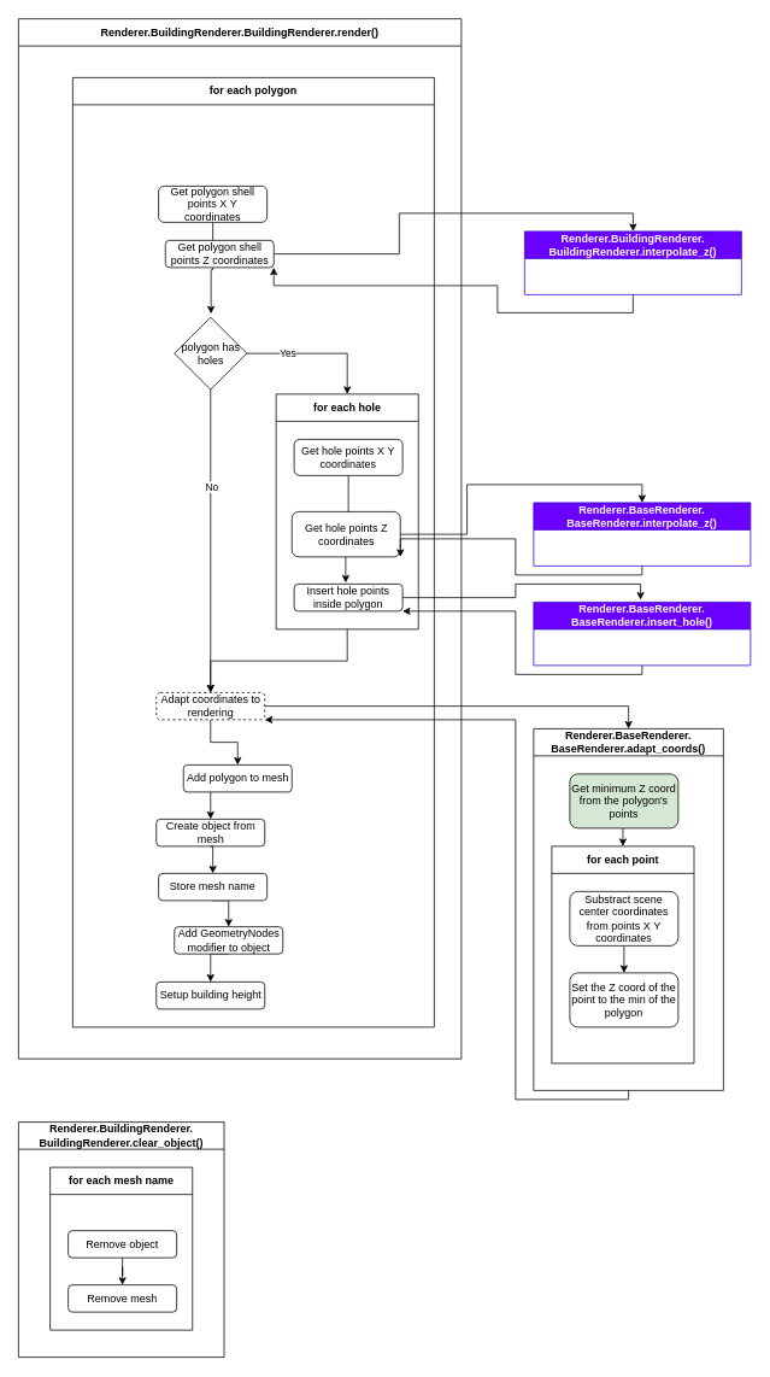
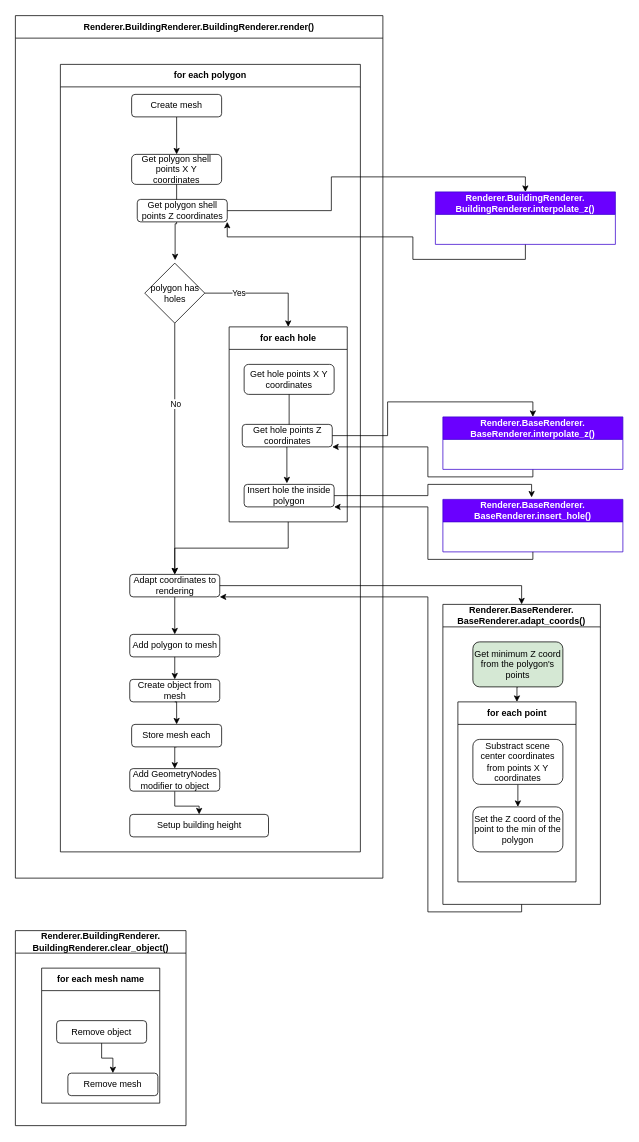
  <mxCell id="0" />
  <mxCell id="1" parent="0" />
  <mxCell id="2" value="Renderer.BuildingRenderer.BuildingRenderer.render()" style="swimlane;whiteSpace=wrap;html=1;startSize=30;" parent="1" vertex="1"><mxGeometry x="20" y="20" width="490" height="1150" as="geometry"><mxRectangle x="80" y="890" width="250" height="30" as="alternateBounds" /></mxGeometry></mxCell>
  <mxCell id="3" value="for each polygon" style="swimlane;whiteSpace=wrap;html=1;startSize=30;" parent="2" vertex="1"><mxGeometry x="60" y="65" width="400" height="1050" as="geometry" /></mxCell>
+ <mxCell id="4" style="edgeStyle=orthogonalEdgeStyle;rounded=0;orthogonalLoop=1;jettySize=auto;html=1;exitX=0.5;exitY=1;exitDx=0;exitDy=0;entryX=0.5;entryY=0;entryDx=0;entryDy=0;" parent="3" source="5" target="6" edge="1"><mxGeometry relative="1" as="geometry"><mxPoint x="150" y="120" as="targetPoint" /></mxGeometry></mxCell>
+ <mxCell id="5" value="Create mesh" style="rounded=1;whiteSpace=wrap;html=1;fontSize=12;glass=0;strokeWidth=1;shadow=0;" parent="3" vertex="1"><mxGeometry x="95" y="40" width="120" height="30" as="geometry" /></mxCell>
  <mxCell id="6" value="Get polygon shell points X Y coordinates" style="rounded=1;whiteSpace=wrap;html=1;fontSize=12;glass=0;strokeWidth=1;shadow=0;" parent="3" vertex="1"><mxGeometry x="95" y="120" width="120" height="40" as="geometry" /></mxCell>
  <mxCell id="7" value="polygon has holes" style="rhombus;whiteSpace=wrap;html=1;" parent="3" vertex="1"><mxGeometry x="112.5" y="265" width="80" height="80" as="geometry" /></mxCell>
  <mxCell id="8" style="edgeStyle=orthogonalEdgeStyle;rounded=0;orthogonalLoop=1;jettySize=auto;html=1;exitX=1;exitY=0.5;exitDx=0;exitDy=0;entryX=0.5;entryY=0;entryDx=0;entryDy=0;" parent="3" source="7" target="15" edge="1"><mxGeometry relative="1" as="geometry"><mxPoint x="292" y="350" as="targetPoint" /></mxGeometry></mxCell>
  <mxCell id="9" value="Yes" style="edgeLabel;html=1;align=center;verticalAlign=middle;resizable=0;points=[];" parent="8" vertex="1" connectable="0"><mxGeometry x="-0.421" y="1" relative="1" as="geometry"><mxPoint as="offset" /></mxGeometry></mxCell>
  <mxCell id="10" style="edgeStyle=orthogonalEdgeStyle;rounded=0;orthogonalLoop=1;jettySize=auto;html=1;exitX=0.5;exitY=1;exitDx=0;exitDy=0;entryX=0.5;entryY=0;entryDx=0;entryDy=0;" parent="3" source="7" target="21" edge="1"><mxGeometry relative="1" as="geometry"><mxPoint x="153" y="670" as="targetPoint" /></mxGeometry></mxCell>
  <mxCell id="11" value="No" style="edgeLabel;html=1;align=center;verticalAlign=middle;resizable=0;points=[];" parent="10" vertex="1" connectable="0"><mxGeometry x="-0.363" y="1" relative="1" as="geometry"><mxPoint as="offset" /></mxGeometry></mxCell>
  <mxCell id="12" style="edgeStyle=orthogonalEdgeStyle;rounded=0;orthogonalLoop=1;jettySize=auto;html=1;exitX=0.5;exitY=1;exitDx=0;exitDy=0;entryX=0.506;entryY=-0.049;entryDx=0;entryDy=0;entryPerimeter=0;" parent="3" source="6" target="7" edge="1"><mxGeometry relative="1" as="geometry" /></mxCell>
  <mxCell id="13" value="Get polygon shell points Z coordinates" style="rounded=1;whiteSpace=wrap;html=1;fontSize=12;glass=0;strokeWidth=1;shadow=0;" parent="3" vertex="1"><mxGeometry x="102.5" y="180" width="120" height="30" as="geometry" /></mxCell>
  <mxCell id="14" style="edgeStyle=orthogonalEdgeStyle;rounded=0;orthogonalLoop=1;jettySize=auto;html=1;exitX=0.5;exitY=1;exitDx=0;exitDy=0;entryX=0.5;entryY=0;entryDx=0;entryDy=0;" parent="3" source="15" target="21" edge="1"><mxGeometry relative="1" as="geometry" /></mxCell>
  <mxCell id="15" value="for each hole" style="swimlane;whiteSpace=wrap;html=1;startSize=30;" parent="3" vertex="1"><mxGeometry x="225" y="350" width="157.5" height="260" as="geometry" /></mxCell>
  <mxCell id="16" value="Get hole points X Y coordinates" style="rounded=1;whiteSpace=wrap;html=1;fontSize=12;glass=0;strokeWidth=1;shadow=0;" parent="15" vertex="1"><mxGeometry x="20" y="50" width="120" height="40" as="geometry" /></mxCell>
  <mxCell id="17" style="edgeStyle=orthogonalEdgeStyle;rounded=0;orthogonalLoop=1;jettySize=auto;html=1;exitX=0.5;exitY=1;exitDx=0;exitDy=0;entryX=0.475;entryY=-0.047;entryDx=0;entryDy=0;entryPerimeter=0;" parent="15" source="16" target="19" edge="1"><mxGeometry relative="1" as="geometry"><mxPoint x="78" y="191" as="targetPoint" /></mxGeometry></mxCell>
- <mxCell id="18" value="Get hole points Z coordinates" style="rounded=1;whiteSpace=wrap;html=1;fontSize=12;glass=0;strokeWidth=1;shadow=0;" parent="15" vertex="1"><mxGeometry x="17.5" y="130" width="120" height="50" as="geometry" /></mxCell>
- <mxCell id="19" value="Insert hole points inside polygon" style="rounded=1;whiteSpace=wrap;html=1;fontSize=12;glass=0;strokeWidth=1;shadow=0;" parent="15" vertex="1"><mxGeometry x="20" y="210" width="120" height="30" as="geometry" /></mxCell>
+ <mxCell id="18" value="Get hole points Z coordinates" style="rounded=1;whiteSpace=wrap;html=1;fontSize=12;glass=0;strokeWidth=1;shadow=0;" parent="15" vertex="1"><mxGeometry x="17.5" y="130" width="120" height="30" as="geometry" /></mxCell>
+ <mxCell id="19" value="Insert hole the inside polygon" style="rounded=1;whiteSpace=wrap;html=1;fontSize=12;glass=0;strokeWidth=1;shadow=0;" parent="15" vertex="1"><mxGeometry x="20" y="210" width="120" height="30" as="geometry" /></mxCell>
  <mxCell id="20" style="edgeStyle=orthogonalEdgeStyle;rounded=0;orthogonalLoop=1;jettySize=auto;html=1;exitX=0.5;exitY=1;exitDx=0;exitDy=0;" parent="3" source="21" target="22" edge="1"><mxGeometry relative="1" as="geometry" /></mxCell>
- <mxCell id="21" value="Adapt coordinates to rendering" style="rounded=1;whiteSpace=wrap;html=1;fontSize=12;glass=0;strokeWidth=1;shadow=0;dashed=1;" parent="3" vertex="1"><mxGeometry x="92.5" y="680" width="120" height="30" as="geometry" /></mxCell>
- <mxCell id="22" value="Add polygon to mesh" style="rounded=1;whiteSpace=wrap;html=1;fontSize=12;glass=0;strokeWidth=1;shadow=0;" parent="3" vertex="1"><mxGeometry x="122.5" y="760" width="120" height="30" as="geometry" /></mxCell>
+ <mxCell id="21" value="Adapt coordinates to rendering" style="rounded=1;whiteSpace=wrap;html=1;fontSize=12;glass=0;strokeWidth=1;shadow=0;" parent="3" vertex="1"><mxGeometry x="92.5" y="680" width="120" height="30" as="geometry" /></mxCell>
+ <mxCell id="22" value="Add polygon to mesh" style="rounded=1;whiteSpace=wrap;html=1;fontSize=12;glass=0;strokeWidth=1;shadow=0;" parent="3" vertex="1"><mxGeometry x="92.5" y="760" width="120" height="30" as="geometry" /></mxCell>
  <mxCell id="23" style="edgeStyle=orthogonalEdgeStyle;rounded=0;orthogonalLoop=1;jettySize=auto;html=1;exitX=0.5;exitY=1;exitDx=0;exitDy=0;entryX=1;entryY=1;entryDx=0;entryDy=0;" parent="3" source="24" target="13" edge="1"><mxGeometry relative="1" as="geometry"><Array as="points"><mxPoint x="620" y="260" /><mxPoint x="470" y="260" /><mxPoint x="470" y="230" /></Array></mxGeometry></mxCell>
  <mxCell id="24" value="Renderer.BuildingRenderer.&lt;br&gt;BuildingRenderer.interpolate_z()" style="swimlane;whiteSpace=wrap;html=1;startSize=30;fillColor=#6a00ff;fontColor=#ffffff;strokeColor=#3700CC;" parent="3" vertex="1"><mxGeometry x="500" y="170" width="240" height="70" as="geometry"><mxRectangle x="80" y="890" width="250" height="30" as="alternateBounds" /></mxGeometry></mxCell>
  <mxCell id="25" style="edgeStyle=orthogonalEdgeStyle;rounded=0;orthogonalLoop=1;jettySize=auto;html=1;exitX=1;exitY=0.5;exitDx=0;exitDy=0;entryX=0.5;entryY=0;entryDx=0;entryDy=0;" parent="3" source="13" target="24" edge="1"><mxGeometry relative="1" as="geometry" /></mxCell>
  <mxCell id="26" style="edgeStyle=orthogonalEdgeStyle;rounded=0;orthogonalLoop=1;jettySize=auto;html=1;exitX=0.5;exitY=1;exitDx=0;exitDy=0;entryX=1;entryY=1;entryDx=0;entryDy=0;" parent="3" source="27" target="18" edge="1"><mxGeometry relative="1" as="geometry"><Array as="points"><mxPoint x="630" y="550" /><mxPoint x="490" y="550" /><mxPoint x="490" y="510" /></Array></mxGeometry></mxCell>
  <mxCell id="27" value="Renderer.BaseRenderer. BaseRenderer.interpolate_z()" style="swimlane;whiteSpace=wrap;html=1;startSize=30;fillColor=#6a00ff;fontColor=#ffffff;strokeColor=#3700CC;" parent="3" vertex="1"><mxGeometry x="510" y="470" width="240" height="70" as="geometry"><mxRectangle x="80" y="890" width="250" height="30" as="alternateBounds" /></mxGeometry></mxCell>
  <mxCell id="28" style="edgeStyle=orthogonalEdgeStyle;rounded=0;orthogonalLoop=1;jettySize=auto;html=1;exitX=1;exitY=0.5;exitDx=0;exitDy=0;entryX=0.5;entryY=0;entryDx=0;entryDy=0;" parent="3" source="18" target="27" edge="1"><mxGeometry relative="1" as="geometry" /></mxCell>
  <mxCell id="29" style="edgeStyle=orthogonalEdgeStyle;rounded=0;orthogonalLoop=1;jettySize=auto;html=1;entryX=0.5;entryY=0;entryDx=0;entryDy=0;" parent="3" target="30" edge="1"><mxGeometry relative="1" as="geometry"><mxPoint x="152.5" y="790" as="sourcePoint" /></mxGeometry></mxCell>
  <mxCell id="30" value="Create object from mesh" style="rounded=1;whiteSpace=wrap;html=1;fontSize=12;glass=0;strokeWidth=1;shadow=0;" parent="3" vertex="1"><mxGeometry x="92.5" y="820" width="120" height="30" as="geometry" /></mxCell>
  <mxCell id="31" style="edgeStyle=orthogonalEdgeStyle;rounded=0;orthogonalLoop=1;jettySize=auto;html=1;exitX=0.5;exitY=1;exitDx=0;exitDy=0;entryX=0.5;entryY=0;entryDx=0;entryDy=0;" parent="3" source="32" target="35" edge="1"><mxGeometry relative="1" as="geometry" /></mxCell>
- <mxCell id="32" value="Store mesh name" style="rounded=1;whiteSpace=wrap;html=1;fontSize=12;glass=0;strokeWidth=1;shadow=0;" parent="3" vertex="1"><mxGeometry x="95" y="880" width="120" height="30" as="geometry" /></mxCell>
+ <mxCell id="32" value="Store mesh each" style="rounded=1;whiteSpace=wrap;html=1;fontSize=12;glass=0;strokeWidth=1;shadow=0;" parent="3" vertex="1"><mxGeometry x="95" y="880" width="120" height="30" as="geometry" /></mxCell>
  <mxCell id="33" style="edgeStyle=orthogonalEdgeStyle;rounded=0;orthogonalLoop=1;jettySize=auto;html=1;exitX=0.5;exitY=1;exitDx=0;exitDy=0;entryX=0.5;entryY=0;entryDx=0;entryDy=0;" parent="3" source="30" target="32" edge="1"><mxGeometry relative="1" as="geometry" /></mxCell>
  <mxCell id="34" style="edgeStyle=orthogonalEdgeStyle;rounded=0;orthogonalLoop=1;jettySize=auto;html=1;exitX=0.5;exitY=1;exitDx=0;exitDy=0;entryX=0.5;entryY=0;entryDx=0;entryDy=0;" parent="3" source="35" target="36" edge="1"><mxGeometry relative="1" as="geometry" /></mxCell>
- <mxCell id="35" value="Add GeometryNodes modifier to object" style="rounded=1;whiteSpace=wrap;html=1;fontSize=12;glass=0;strokeWidth=1;shadow=0;" parent="3" vertex="1"><mxGeometry x="112.5" y="939" width="120" height="30" as="geometry" /></mxCell>
- <mxCell id="36" value="Setup building height" style="rounded=1;whiteSpace=wrap;html=1;fontSize=12;glass=0;strokeWidth=1;shadow=0;" parent="3" vertex="1"><mxGeometry x="92.5" y="1000" width="120" height="30" as="geometry" /></mxCell>
+ <mxCell id="35" value="Add GeometryNodes modifier to object" style="rounded=1;whiteSpace=wrap;html=1;fontSize=12;glass=0;strokeWidth=1;shadow=0;" parent="3" vertex="1"><mxGeometry x="92.5" y="939" width="120" height="30" as="geometry" /></mxCell>
+ <mxCell id="36" value="Setup building height" style="rounded=1;whiteSpace=wrap;html=1;fontSize=12;glass=0;strokeWidth=1;shadow=0;" parent="3" vertex="1"><mxGeometry x="92.5" y="1000" width="185" height="30" as="geometry" /></mxCell>
  <mxCell id="37" value="Renderer.BaseRenderer.&lt;br&gt;BaseRenderer.adapt_coords()" style="swimlane;whiteSpace=wrap;html=1;startSize=30;" parent="2" vertex="1"><mxGeometry x="570" y="785" width="210" height="400" as="geometry"><mxRectangle x="80" y="890" width="250" height="30" as="alternateBounds" /></mxGeometry></mxCell>
  <mxCell id="38" value="for each point" style="swimlane;whiteSpace=wrap;html=1;startSize=30;" parent="37" vertex="1"><mxGeometry x="20" y="130" width="157.5" height="240" as="geometry" /></mxCell>
  <mxCell id="39" style="edgeStyle=orthogonalEdgeStyle;rounded=0;orthogonalLoop=1;jettySize=auto;html=1;exitX=0.5;exitY=1;exitDx=0;exitDy=0;entryX=0.5;entryY=0;entryDx=0;entryDy=0;" parent="38" source="40" target="41" edge="1"><mxGeometry relative="1" as="geometry" /></mxCell>
  <mxCell id="40" value="Substract scene center coordinates from points X Y coordinates" style="rounded=1;whiteSpace=wrap;html=1;fontSize=12;glass=0;strokeWidth=1;shadow=0;" parent="38" vertex="1"><mxGeometry x="20" y="50" width="120" height="60" as="geometry" /></mxCell>
  <mxCell id="41" value="Set the Z coord of the point to the min of the polygon" style="rounded=1;whiteSpace=wrap;html=1;fontSize=12;glass=0;strokeWidth=1;shadow=0;" parent="38" vertex="1"><mxGeometry x="20" y="140" width="120" height="60" as="geometry" /></mxCell>
  <mxCell id="42" style="edgeStyle=orthogonalEdgeStyle;rounded=0;orthogonalLoop=1;jettySize=auto;html=1;exitX=0.5;exitY=1;exitDx=0;exitDy=0;entryX=0.5;entryY=0;entryDx=0;entryDy=0;" parent="37" source="43" target="38" edge="1"><mxGeometry relative="1" as="geometry" /></mxCell>
  <mxCell id="43" value="Get minimum Z coord from the polygon's points" style="rounded=1;whiteSpace=wrap;html=1;fontSize=12;glass=0;strokeWidth=1;shadow=0;fillColor=#d5e8d4;" parent="37" vertex="1"><mxGeometry x="40" y="50" width="120" height="60" as="geometry" /></mxCell>
  <mxCell id="44" style="edgeStyle=orthogonalEdgeStyle;rounded=0;orthogonalLoop=1;jettySize=auto;html=1;exitX=1;exitY=0.5;exitDx=0;exitDy=0;entryX=0.5;entryY=0;entryDx=0;entryDy=0;" parent="2" source="21" target="37" edge="1"><mxGeometry relative="1" as="geometry" /></mxCell>
  <mxCell id="45" style="edgeStyle=orthogonalEdgeStyle;rounded=0;orthogonalLoop=1;jettySize=auto;html=1;entryX=1;entryY=1;entryDx=0;entryDy=0;exitX=0.5;exitY=1;exitDx=0;exitDy=0;" parent="2" source="37" target="21" edge="1"><mxGeometry relative="1" as="geometry"><Array as="points"><mxPoint x="675" y="1195" /><mxPoint x="550" y="1195" /><mxPoint x="550" y="775" /></Array><mxPoint x="520" y="1195" as="sourcePoint" /></mxGeometry></mxCell>
  <mxCell id="46" value="Renderer.BaseRenderer.&lt;br&gt;BaseRenderer.insert_hole()" style="swimlane;whiteSpace=wrap;html=1;startSize=30;fillColor=#6a00ff;fontColor=#ffffff;strokeColor=#3700CC;" parent="2" vertex="1"><mxGeometry x="570" y="645" width="240" height="70" as="geometry"><mxRectangle x="80" y="890" width="250" height="30" as="alternateBounds" /></mxGeometry></mxCell>
  <mxCell id="47" style="edgeStyle=orthogonalEdgeStyle;rounded=0;orthogonalLoop=1;jettySize=auto;html=1;entryX=1;entryY=1;entryDx=0;entryDy=0;exitX=0.5;exitY=1;exitDx=0;exitDy=0;" parent="2" source="46" target="19" edge="1"><mxGeometry relative="1" as="geometry"><Array as="points"><mxPoint x="690" y="725" /><mxPoint x="550" y="725" /><mxPoint x="550" y="655" /></Array><mxPoint x="990" y="1055" as="sourcePoint" /></mxGeometry></mxCell>
  <mxCell id="48" style="edgeStyle=orthogonalEdgeStyle;rounded=0;orthogonalLoop=1;jettySize=auto;html=1;exitX=1;exitY=0.5;exitDx=0;exitDy=0;entryX=0.493;entryY=-0.037;entryDx=0;entryDy=0;entryPerimeter=0;" parent="2" source="19" target="46" edge="1"><mxGeometry relative="1" as="geometry"><Array as="points"><mxPoint x="550" y="640" /><mxPoint x="550" y="625" /><mxPoint x="688" y="625" /></Array><mxPoint x="1040" y="605" as="targetPoint" /></mxGeometry></mxCell>
  <mxCell id="49" value="Renderer.BuildingRenderer.&lt;br&gt;BuildingRenderer.clear_object()" style="swimlane;whiteSpace=wrap;html=1;startSize=30;" parent="1" vertex="1"><mxGeometry x="20" y="1240" width="227.5" height="260" as="geometry"><mxRectangle x="80" y="890" width="250" height="30" as="alternateBounds" /></mxGeometry></mxCell>
  <mxCell id="50" value="for each mesh name" style="swimlane;whiteSpace=wrap;html=1;startSize=30;" parent="49" vertex="1"><mxGeometry x="35" y="50" width="157.5" height="180" as="geometry" /></mxCell>
  <mxCell id="51" value="Remove object" style="rounded=1;whiteSpace=wrap;html=1;fontSize=12;glass=0;strokeWidth=1;shadow=0;" parent="50" vertex="1"><mxGeometry x="20" y="70" width="120" height="30" as="geometry" /></mxCell>
- <mxCell id="52" value="Remove mesh" style="rounded=1;whiteSpace=wrap;html=1;fontSize=12;glass=0;strokeWidth=1;shadow=0;" parent="50" vertex="1"><mxGeometry x="20" y="130.04" width="120" height="30" as="geometry" /></mxCell>
+ <mxCell id="52" value="Remove mesh" style="rounded=1;whiteSpace=wrap;html=1;fontSize=12;glass=0;strokeWidth=1;shadow=0;" parent="50" vertex="1"><mxGeometry x="35" y="140.04" width="120" height="30" as="geometry" /></mxCell>
  <mxCell id="53" style="edgeStyle=orthogonalEdgeStyle;rounded=0;orthogonalLoop=1;jettySize=auto;html=1;exitX=0.5;exitY=1;exitDx=0;exitDy=0;" parent="50" source="51" target="52" edge="1"><mxGeometry relative="1" as="geometry" /></mxCell>
